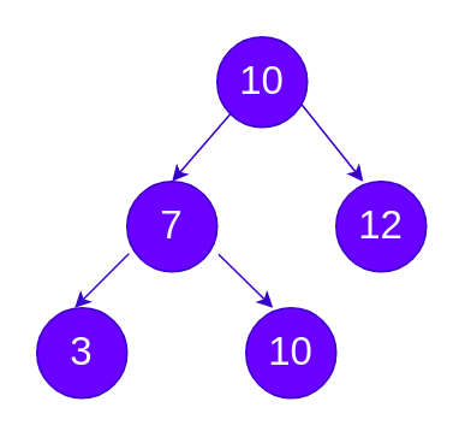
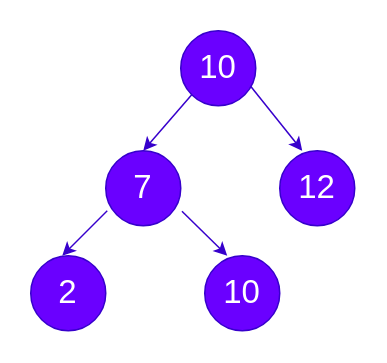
  <mxCell id="0" />
  <mxCell id="1" parent="0" />
  <mxCell id="2" style="rounded=0;orthogonalLoop=1;jettySize=auto;html=1;fontSize=22;sketch=0;exitX=0;exitY=1;exitDx=0;exitDy=0;entryX=0.5;entryY=0;entryDx=0;entryDy=0;fillColor=#6a00ff;strokeColor=#3700CC;" edge="1" parent="1" source="4" target="7"><mxGeometry relative="1" as="geometry"><mxPoint x="101" y="90" as="targetPoint" /></mxGeometry></mxCell>
  <mxCell id="3" style="rounded=0;orthogonalLoop=1;jettySize=auto;html=1;fontSize=22;sketch=0;fillColor=#6a00ff;strokeColor=#3700CC;" edge="1" parent="1"><mxGeometry relative="1" as="geometry"><mxPoint x="201" y="100" as="targetPoint" /><mxPoint x="161" y="50" as="sourcePoint" /></mxGeometry></mxCell>
  <mxCell id="4" value="&lt;font style=&quot;font-size: 22px;&quot;&gt;10&lt;/font&gt;" style="ellipse;whiteSpace=wrap;html=1;aspect=fixed;sketch=0;fillColor=#6a00ff;fontColor=#ffffff;strokeColor=#3700CC;" vertex="1" parent="1"><mxGeometry x="120" y="20" width="50" height="50" as="geometry" /></mxCell>
  <mxCell id="5" style="rounded=0;orthogonalLoop=1;jettySize=auto;html=1;fontSize=22;sketch=0;fillColor=#6a00ff;strokeColor=#3700CC;" edge="1" parent="1"><mxGeometry relative="1" as="geometry"><mxPoint x="41" y="170" as="targetPoint" /><mxPoint x="71" y="140" as="sourcePoint" /></mxGeometry></mxCell>
  <mxCell id="6" style="rounded=0;orthogonalLoop=1;jettySize=auto;html=1;fontSize=22;sketch=0;exitX=1.016;exitY=0.806;exitDx=0;exitDy=0;exitPerimeter=0;fillColor=#6a00ff;strokeColor=#3700CC;" edge="1" parent="1" source="7"><mxGeometry relative="1" as="geometry"><mxPoint x="151" y="170" as="targetPoint" /><mxPoint x="121" y="130" as="sourcePoint" /></mxGeometry></mxCell>
  <mxCell id="7" value="&lt;span style=&quot;font-size: 22px;&quot;&gt;7&lt;/span&gt;" style="ellipse;whiteSpace=wrap;html=1;aspect=fixed;sketch=0;fillColor=#6a00ff;fontColor=#ffffff;strokeColor=#3700CC;" vertex="1" parent="1"><mxGeometry x="70" y="100" width="50" height="50" as="geometry" /></mxCell>
  <mxCell id="8" value="&lt;font style=&quot;font-size: 22px;&quot;&gt;12&lt;/font&gt;" style="ellipse;whiteSpace=wrap;html=1;aspect=fixed;sketch=0;fillColor=#6a00ff;fontColor=#ffffff;strokeColor=#3700CC;" vertex="1" parent="1"><mxGeometry x="186" y="100" width="50" height="50" as="geometry" /></mxCell>
- <mxCell id="9" value="&lt;span style=&quot;font-size: 22px;&quot;&gt;3&lt;/span&gt;" style="ellipse;whiteSpace=wrap;html=1;aspect=fixed;sketch=0;fillColor=#6a00ff;fontColor=#ffffff;strokeColor=#3700CC;" vertex="1" parent="1"><mxGeometry x="20" y="170" width="50" height="50" as="geometry" /></mxCell>
+ <mxCell id="9" value="&lt;span style=&quot;font-size: 22px;&quot;&gt;2&lt;/span&gt;" style="ellipse;whiteSpace=wrap;html=1;aspect=fixed;sketch=0;fillColor=#6a00ff;fontColor=#ffffff;strokeColor=#3700CC;" vertex="1" parent="1"><mxGeometry x="20" y="170" width="50" height="50" as="geometry" /></mxCell>
  <mxCell id="10" value="&lt;font style=&quot;font-size: 22px;&quot;&gt;10&lt;/font&gt;" style="ellipse;whiteSpace=wrap;html=1;aspect=fixed;sketch=0;fillColor=#6a00ff;fontColor=#ffffff;strokeColor=#3700CC;" vertex="1" parent="1"><mxGeometry x="136" y="170" width="50" height="50" as="geometry" /></mxCell>
